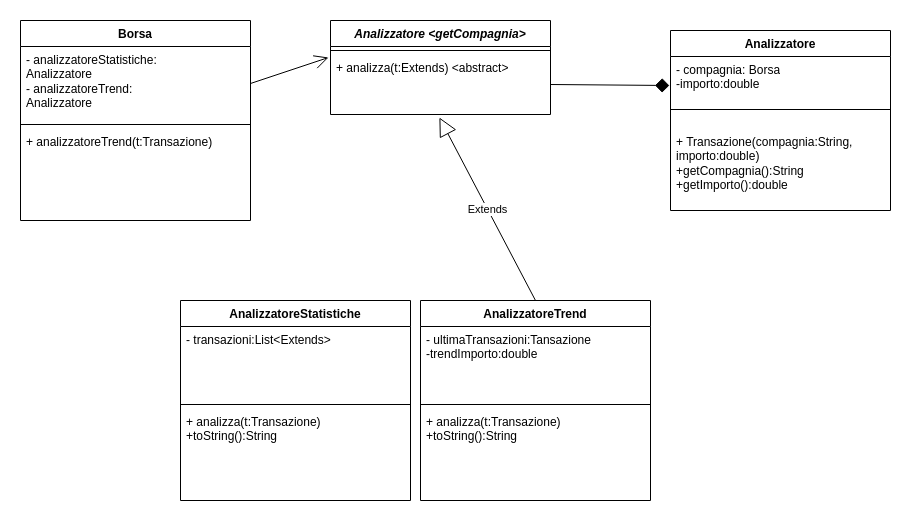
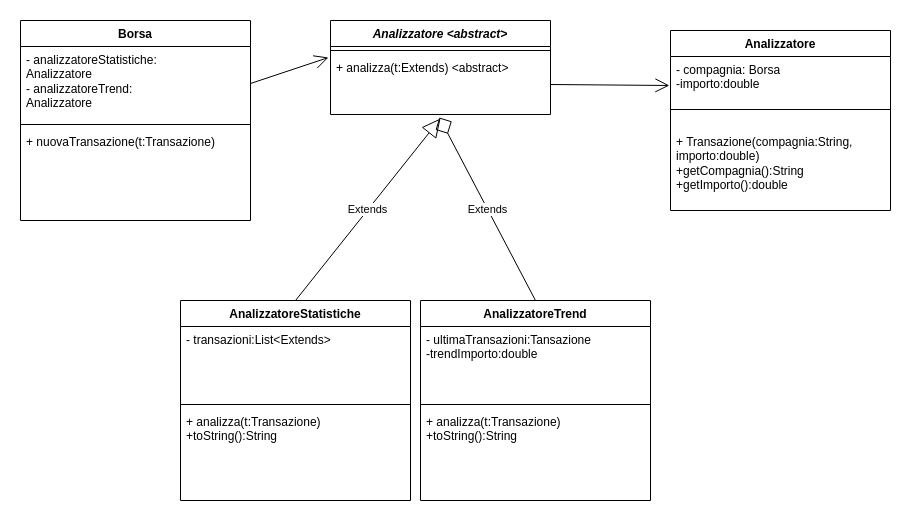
  <mxCell id="0" />
  <mxCell id="1" parent="0" />
  <mxCell id="2" value="Borsa" style="swimlane;fontStyle=1;align=center;verticalAlign=top;childLayout=stackLayout;horizontal=1;startSize=26;horizontalStack=0;resizeParent=1;resizeParentMax=0;resizeLast=0;collapsible=1;marginBottom=0;whiteSpace=wrap;html=1;" vertex="1" parent="1"><mxGeometry x="20" y="20" width="230" height="200" as="geometry" /></mxCell>
  <mxCell id="3" value="- analizzatoreStatistiche: &lt;br&gt;Analizzatore&lt;br&gt;- analizzatoreTrend:&lt;br style=&quot;border-color: var(--border-color);&quot;&gt;Analizzatore" style="text;strokeColor=none;fillColor=none;align=left;verticalAlign=top;spacingLeft=4;spacingRight=4;overflow=hidden;rotatable=0;points=[[0,0.5],[1,0.5]];portConstraint=eastwest;whiteSpace=wrap;html=1;" vertex="1" parent="2"><mxGeometry y="26" width="230" height="74" as="geometry" /></mxCell>
  <mxCell id="4" value="" style="line;strokeWidth=1;fillColor=none;align=left;verticalAlign=middle;spacingTop=-1;spacingLeft=3;spacingRight=3;rotatable=0;labelPosition=right;points=[];portConstraint=eastwest;strokeColor=inherit;" vertex="1" parent="2"><mxGeometry y="100" width="230" height="8" as="geometry" /></mxCell>
- <mxCell id="5" value="+ analizzatoreTrend(t:Transazione)" style="text;strokeColor=none;fillColor=none;align=left;verticalAlign=top;spacingLeft=4;spacingRight=4;overflow=hidden;rotatable=0;points=[[0,0.5],[1,0.5]];portConstraint=eastwest;whiteSpace=wrap;html=1;" vertex="1" parent="2"><mxGeometry y="108" width="230" height="92" as="geometry" /></mxCell>
- <mxCell id="6" value="&lt;i&gt;Analizzatore &amp;lt;getCompagnia&amp;gt;&lt;/i&gt;" style="swimlane;fontStyle=1;align=center;verticalAlign=top;childLayout=stackLayout;horizontal=1;startSize=26;horizontalStack=0;resizeParent=1;resizeParentMax=0;resizeLast=0;collapsible=1;marginBottom=0;whiteSpace=wrap;html=1;" vertex="1" parent="1"><mxGeometry x="330" y="20" width="220" height="94" as="geometry" /></mxCell>
+ <mxCell id="5" value="+ nuovaTransazione(t:Transazione)" style="text;strokeColor=none;fillColor=none;align=left;verticalAlign=top;spacingLeft=4;spacingRight=4;overflow=hidden;rotatable=0;points=[[0,0.5],[1,0.5]];portConstraint=eastwest;whiteSpace=wrap;html=1;" vertex="1" parent="2"><mxGeometry y="108" width="230" height="92" as="geometry" /></mxCell>
+ <mxCell id="6" value="&lt;i&gt;Analizzatore &amp;lt;abstract&amp;gt;&lt;/i&gt;" style="swimlane;fontStyle=1;align=center;verticalAlign=top;childLayout=stackLayout;horizontal=1;startSize=26;horizontalStack=0;resizeParent=1;resizeParentMax=0;resizeLast=0;collapsible=1;marginBottom=0;whiteSpace=wrap;html=1;" vertex="1" parent="1"><mxGeometry x="330" y="20" width="220" height="94" as="geometry" /></mxCell>
  <mxCell id="7" value="" style="line;strokeWidth=1;fillColor=none;align=left;verticalAlign=middle;spacingTop=-1;spacingLeft=3;spacingRight=3;rotatable=0;labelPosition=right;points=[];portConstraint=eastwest;strokeColor=inherit;" vertex="1" parent="6"><mxGeometry y="26" width="220" height="8" as="geometry" /></mxCell>
  <mxCell id="8" value="+ analizza(t:Extends) &amp;lt;abstract&amp;gt;" style="text;strokeColor=none;fillColor=none;align=left;verticalAlign=top;spacingLeft=4;spacingRight=4;overflow=hidden;rotatable=0;points=[[0,0.5],[1,0.5]];portConstraint=eastwest;whiteSpace=wrap;html=1;" vertex="1" parent="6"><mxGeometry y="34" width="220" height="60" as="geometry" /></mxCell>
  <mxCell id="9" value="" style="endArrow=open;endFill=1;endSize=12;html=1;rounded=0;exitX=1;exitY=0.5;exitDx=0;exitDy=0;entryX=-0.009;entryY=0.05;entryDx=0;entryDy=0;entryPerimeter=0;" edge="1" parent="1" source="3" target="8"><mxGeometry width="160" relative="1" as="geometry"><mxPoint x="220" y="350" as="sourcePoint" /><mxPoint x="380" y="350" as="targetPoint" /></mxGeometry></mxCell>
  <mxCell id="10" value="AnalizzatoreStatistiche" style="swimlane;fontStyle=1;align=center;verticalAlign=top;childLayout=stackLayout;horizontal=1;startSize=26;horizontalStack=0;resizeParent=1;resizeParentMax=0;resizeLast=0;collapsible=1;marginBottom=0;whiteSpace=wrap;html=1;" vertex="1" parent="1"><mxGeometry x="180" y="300" width="230" height="200" as="geometry" /></mxCell>
  <mxCell id="11" value="- transazioni:List&amp;lt;Extends&amp;gt;" style="text;strokeColor=none;fillColor=none;align=left;verticalAlign=top;spacingLeft=4;spacingRight=4;overflow=hidden;rotatable=0;points=[[0,0.5],[1,0.5]];portConstraint=eastwest;whiteSpace=wrap;html=1;" vertex="1" parent="10"><mxGeometry y="26" width="230" height="74" as="geometry" /></mxCell>
  <mxCell id="12" value="" style="line;strokeWidth=1;fillColor=none;align=left;verticalAlign=middle;spacingTop=-1;spacingLeft=3;spacingRight=3;rotatable=0;labelPosition=right;points=[];portConstraint=eastwest;strokeColor=inherit;" vertex="1" parent="10"><mxGeometry y="100" width="230" height="8" as="geometry" /></mxCell>
  <mxCell id="13" value="+ analizza(t:Transazione)&amp;nbsp;&lt;br&gt;+toString():String" style="text;strokeColor=none;fillColor=none;align=left;verticalAlign=top;spacingLeft=4;spacingRight=4;overflow=hidden;rotatable=0;points=[[0,0.5],[1,0.5]];portConstraint=eastwest;whiteSpace=wrap;html=1;" vertex="1" parent="10"><mxGeometry y="108" width="230" height="92" as="geometry" /></mxCell>
+ <mxCell id="14" value="Extends" style="endArrow=block;endSize=16;endFill=0;html=1;rounded=0;entryX=0.5;entryY=1.067;entryDx=0;entryDy=0;entryPerimeter=0;exitX=0.5;exitY=0;exitDx=0;exitDy=0;" edge="1" parent="1" source="10" target="8"><mxGeometry width="160" relative="1" as="geometry"><mxPoint x="220" y="350" as="sourcePoint" /><mxPoint x="380" y="350" as="targetPoint" /></mxGeometry></mxCell>
  <mxCell id="15" value="AnalizzatoreTrend" style="swimlane;fontStyle=1;align=center;verticalAlign=top;childLayout=stackLayout;horizontal=1;startSize=26;horizontalStack=0;resizeParent=1;resizeParentMax=0;resizeLast=0;collapsible=1;marginBottom=0;whiteSpace=wrap;html=1;" vertex="1" parent="1"><mxGeometry x="420" y="300" width="230" height="200" as="geometry" /></mxCell>
  <mxCell id="16" value="- ultimaTransazioni:Tansazione&lt;br&gt;-trendImporto:double" style="text;strokeColor=none;fillColor=none;align=left;verticalAlign=top;spacingLeft=4;spacingRight=4;overflow=hidden;rotatable=0;points=[[0,0.5],[1,0.5]];portConstraint=eastwest;whiteSpace=wrap;html=1;" vertex="1" parent="15"><mxGeometry y="26" width="230" height="74" as="geometry" /></mxCell>
  <mxCell id="17" value="" style="line;strokeWidth=1;fillColor=none;align=left;verticalAlign=middle;spacingTop=-1;spacingLeft=3;spacingRight=3;rotatable=0;labelPosition=right;points=[];portConstraint=eastwest;strokeColor=inherit;" vertex="1" parent="15"><mxGeometry y="100" width="230" height="8" as="geometry" /></mxCell>
  <mxCell id="18" value="+ analizza(t:Transazione)&amp;nbsp;&lt;br style=&quot;border-color: var(--border-color);&quot;&gt;+toString():String" style="text;strokeColor=none;fillColor=none;align=left;verticalAlign=top;spacingLeft=4;spacingRight=4;overflow=hidden;rotatable=0;points=[[0,0.5],[1,0.5]];portConstraint=eastwest;whiteSpace=wrap;html=1;" vertex="1" parent="15"><mxGeometry y="108" width="230" height="92" as="geometry" /></mxCell>
- <mxCell id="19" value="Extends" style="endArrow=block;endSize=16;endFill=0;html=1;rounded=0;entryX=0.495;entryY=1.05;entryDx=0;entryDy=0;entryPerimeter=0;exitX=0.5;exitY=0;exitDx=0;exitDy=0;" edge="1" parent="1" source="15" target="8"><mxGeometry width="160" relative="1" as="geometry"><mxPoint x="305" y="310" as="sourcePoint" /><mxPoint x="450" y="154" as="targetPoint" /></mxGeometry></mxCell>
+ <mxCell id="19" value="Extends" style="endArrow=diamond;endSize=16;endFill=0;html=1;rounded=0;entryX=0.495;entryY=1.05;entryDx=0;entryDy=0;entryPerimeter=0;exitX=0.5;exitY=0;exitDx=0;exitDy=0;" edge="1" parent="1" source="15" target="8"><mxGeometry width="160" relative="1" as="geometry"><mxPoint x="305" y="310" as="sourcePoint" /><mxPoint x="450" y="154" as="targetPoint" /></mxGeometry></mxCell>
  <mxCell id="20" value="Analizzatore" style="swimlane;fontStyle=1;align=center;verticalAlign=top;childLayout=stackLayout;horizontal=1;startSize=26;horizontalStack=0;resizeParent=1;resizeParentMax=0;resizeLast=0;collapsible=1;marginBottom=0;whiteSpace=wrap;html=1;" vertex="1" parent="1"><mxGeometry x="670" y="30" width="220" height="180" as="geometry" /></mxCell>
  <mxCell id="21" value="- compagnia: Borsa&lt;br&gt;-importo:double" style="text;strokeColor=none;fillColor=none;align=left;verticalAlign=top;spacingLeft=4;spacingRight=4;overflow=hidden;rotatable=0;points=[[0,0.5],[1,0.5]];portConstraint=eastwest;whiteSpace=wrap;html=1;" vertex="1" parent="20"><mxGeometry y="26" width="220" height="34" as="geometry" /></mxCell>
  <mxCell id="22" value="" style="line;strokeWidth=1;fillColor=none;align=left;verticalAlign=middle;spacingTop=-1;spacingLeft=3;spacingRight=3;rotatable=0;labelPosition=right;points=[];portConstraint=eastwest;strokeColor=inherit;" vertex="1" parent="20"><mxGeometry y="60" width="220" height="38" as="geometry" /></mxCell>
  <mxCell id="23" value="+ Transazione(compagnia:String, importo:double)&amp;nbsp;&lt;br&gt;+getCompagnia():String&lt;br&gt;+getImporto():double" style="text;strokeColor=none;fillColor=none;align=left;verticalAlign=top;spacingLeft=4;spacingRight=4;overflow=hidden;rotatable=0;points=[[0,0.5],[1,0.5]];portConstraint=eastwest;whiteSpace=wrap;html=1;" vertex="1" parent="20"><mxGeometry y="98" width="220" height="82" as="geometry" /></mxCell>
- <mxCell id="24" value="" style="endArrow=diamond;endFill=1;endSize=12;html=1;rounded=0;exitX=1;exitY=0.5;exitDx=0;exitDy=0;entryX=-0.005;entryY=0.853;entryDx=0;entryDy=0;entryPerimeter=0;" edge="1" parent="1" source="8" target="21"><mxGeometry width="160" relative="1" as="geometry"><mxPoint x="260" y="93" as="sourcePoint" /><mxPoint x="338" y="67" as="targetPoint" /></mxGeometry></mxCell>
+ <mxCell id="24" value="" style="endArrow=open;endFill=1;endSize=12;html=1;rounded=0;exitX=1;exitY=0.5;exitDx=0;exitDy=0;entryX=-0.005;entryY=0.853;entryDx=0;entryDy=0;entryPerimeter=0;" edge="1" parent="1" source="8" target="21"><mxGeometry width="160" relative="1" as="geometry"><mxPoint x="260" y="93" as="sourcePoint" /><mxPoint x="338" y="67" as="targetPoint" /></mxGeometry></mxCell>
